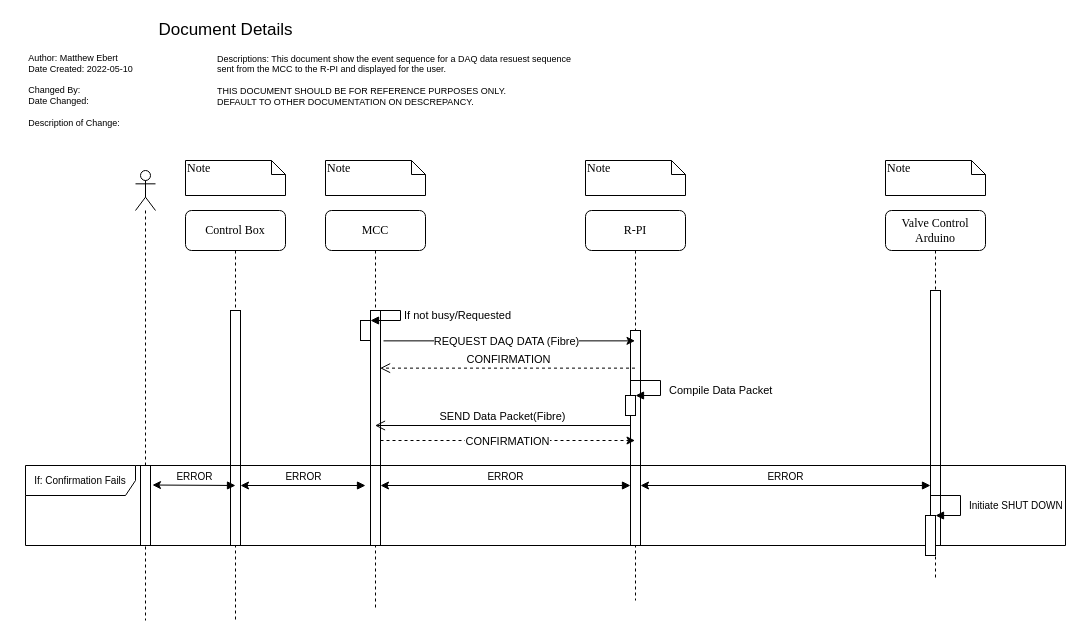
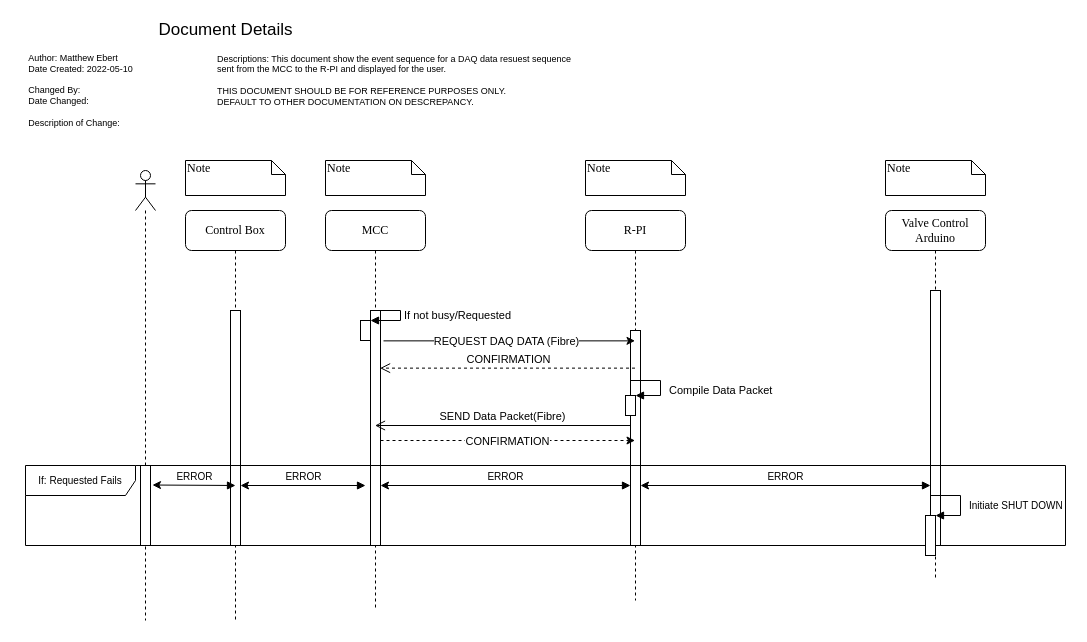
  <mxCell id="0" />
  <mxCell id="1" parent="0" />
  <mxCell id="2" value="MCC" style="shape=umlLifeline;perimeter=lifelinePerimeter;whiteSpace=wrap;html=1;container=1;collapsible=0;recursiveResize=0;outlineConnect=0;rounded=1;shadow=0;comic=0;labelBackgroundColor=none;strokeWidth=1;fontFamily=Verdana;fontSize=12;align=center;" parent="1" vertex="1"><mxGeometry x="325" y="210" width="100" height="400" as="geometry" /></mxCell>
  <mxCell id="3" value="" style="html=1;points=[];perimeter=orthogonalPerimeter;rounded=0;shadow=0;comic=0;labelBackgroundColor=none;strokeWidth=1;fontFamily=Verdana;fontSize=12;align=center;" parent="2" vertex="1"><mxGeometry x="45" y="100" width="10" height="220" as="geometry" /></mxCell>
  <mxCell id="4" value="" style="html=1;points=[];perimeter=orthogonalPerimeter;" parent="2" vertex="1"><mxGeometry x="35" y="110" width="10" height="20" as="geometry" /></mxCell>
  <mxCell id="5" value="If not busy/Requested" style="edgeStyle=orthogonalEdgeStyle;html=1;align=left;spacingLeft=2;endArrow=block;rounded=0;entryX=1;entryY=0;" parent="2" target="4" edge="1"><mxGeometry relative="1" as="geometry"><mxPoint x="45" y="100" as="sourcePoint" /><Array as="points"><mxPoint x="75" y="100" /></Array></mxGeometry></mxCell>
  <mxCell id="6" value="R-PI" style="shape=umlLifeline;perimeter=lifelinePerimeter;whiteSpace=wrap;html=1;container=1;collapsible=0;recursiveResize=0;outlineConnect=0;rounded=1;shadow=0;comic=0;labelBackgroundColor=none;strokeWidth=1;fontFamily=Verdana;fontSize=12;align=center;" parent="1" vertex="1"><mxGeometry x="585" y="210" width="100" height="390" as="geometry" /></mxCell>
  <mxCell id="7" value="" style="html=1;points=[];perimeter=orthogonalPerimeter;rounded=0;shadow=0;comic=0;labelBackgroundColor=none;strokeWidth=1;fontFamily=Verdana;fontSize=12;align=center;" parent="6" vertex="1"><mxGeometry x="45" y="120" width="10" height="190" as="geometry" /></mxCell>
  <mxCell id="8" value="" style="html=1;points=[];perimeter=orthogonalPerimeter;" parent="6" vertex="1"><mxGeometry x="40" y="185" width="10" height="20" as="geometry" /></mxCell>
  <mxCell id="9" value="Compile Data Packet" style="edgeStyle=orthogonalEdgeStyle;html=1;align=left;spacingLeft=2;endArrow=block;rounded=0;entryX=1;entryY=0;" parent="6" target="8" edge="1"><mxGeometry x="0.333" y="5" relative="1" as="geometry"><mxPoint x="45" y="150" as="sourcePoint" /><Array as="points"><mxPoint x="45" y="170" /><mxPoint x="75" y="170" /><mxPoint x="75" y="185" /></Array><mxPoint as="offset" /></mxGeometry></mxCell>
  <mxCell id="10" value="Valve Control Arduino" style="shape=umlLifeline;perimeter=lifelinePerimeter;whiteSpace=wrap;html=1;container=1;collapsible=0;recursiveResize=0;outlineConnect=0;rounded=1;shadow=0;comic=0;labelBackgroundColor=none;strokeWidth=1;fontFamily=Verdana;fontSize=12;align=center;" parent="1" vertex="1"><mxGeometry x="885" y="210" width="100" height="370" as="geometry" /></mxCell>
  <mxCell id="11" value="" style="html=1;points=[];perimeter=orthogonalPerimeter;fontSize=10;" parent="10" vertex="1"><mxGeometry x="45" y="80" width="10" height="240" as="geometry" /></mxCell>
  <mxCell id="12" value="Control Box" style="shape=umlLifeline;perimeter=lifelinePerimeter;whiteSpace=wrap;html=1;container=1;collapsible=0;recursiveResize=0;outlineConnect=0;rounded=1;shadow=0;comic=0;labelBackgroundColor=none;strokeWidth=1;fontFamily=Verdana;fontSize=12;align=center;" parent="1" vertex="1"><mxGeometry x="185" y="210" width="100" height="410" as="geometry" /></mxCell>
  <mxCell id="13" value="" style="html=1;points=[];perimeter=orthogonalPerimeter;rounded=0;shadow=0;comic=0;labelBackgroundColor=none;strokeWidth=1;fontFamily=Verdana;fontSize=12;align=center;" parent="12" vertex="1"><mxGeometry x="45" y="100" width="10" height="220" as="geometry" /></mxCell>
  <mxCell id="14" value="Note" style="shape=note;whiteSpace=wrap;html=1;size=14;verticalAlign=top;align=left;spacingTop=-6;rounded=0;shadow=0;comic=0;labelBackgroundColor=none;strokeWidth=1;fontFamily=Verdana;fontSize=12" parent="1" vertex="1"><mxGeometry x="185" y="160" width="100" height="35" as="geometry" /></mxCell>
  <mxCell id="15" value="Note" style="shape=note;whiteSpace=wrap;html=1;size=14;verticalAlign=top;align=left;spacingTop=-6;rounded=0;shadow=0;comic=0;labelBackgroundColor=none;strokeWidth=1;fontFamily=Verdana;fontSize=12" parent="1" vertex="1"><mxGeometry x="325" y="160" width="100" height="35" as="geometry" /></mxCell>
  <mxCell id="16" value="Note" style="shape=note;whiteSpace=wrap;html=1;size=14;verticalAlign=top;align=left;spacingTop=-6;rounded=0;shadow=0;comic=0;labelBackgroundColor=none;strokeWidth=1;fontFamily=Verdana;fontSize=12" parent="1" vertex="1"><mxGeometry x="585" y="160" width="100" height="35" as="geometry" /></mxCell>
  <mxCell id="17" value="Note" style="shape=note;whiteSpace=wrap;html=1;size=14;verticalAlign=top;align=left;spacingTop=-6;rounded=0;shadow=0;comic=0;labelBackgroundColor=none;strokeWidth=1;fontFamily=Verdana;fontSize=12" parent="1" vertex="1"><mxGeometry x="885" y="160" width="100" height="35" as="geometry" /></mxCell>
  <mxCell id="18" value="" style="shape=umlLifeline;participant=umlActor;perimeter=lifelinePerimeter;whiteSpace=wrap;html=1;container=1;collapsible=0;recursiveResize=0;verticalAlign=top;spacingTop=36;outlineConnect=0;" parent="1" vertex="1"><mxGeometry x="135" y="170" width="20" height="450" as="geometry" /></mxCell>
- <mxCell id="19" value="If: Confirmation Fails" style="shape=umlFrame;whiteSpace=wrap;html=1;fontSize=10;width=110;height=30;" parent="1" vertex="1"><mxGeometry x="25" y="465" width="1040" height="80" as="geometry" /></mxCell>
+ <mxCell id="19" value="If: Requested Fails" style="shape=umlFrame;whiteSpace=wrap;html=1;fontSize=10;width=110;height=30;" parent="1" vertex="1"><mxGeometry x="25" y="465" width="1040" height="80" as="geometry" /></mxCell>
  <mxCell id="20" value="" style="html=1;points=[];perimeter=orthogonalPerimeter;fontSize=10;" parent="1" vertex="1"><mxGeometry x="140" y="465" width="10" height="80" as="geometry" /></mxCell>
  <mxCell id="21" value="" style="html=1;points=[];perimeter=orthogonalPerimeter;fontSize=10;" parent="1" vertex="1"><mxGeometry x="230" y="465" width="10" height="80" as="geometry" /></mxCell>
  <mxCell id="22" value="" style="html=1;points=[];perimeter=orthogonalPerimeter;fontSize=10;" parent="1" vertex="1"><mxGeometry x="370" y="465" width="10" height="80" as="geometry" /></mxCell>
  <mxCell id="23" value="" style="html=1;points=[];perimeter=orthogonalPerimeter;fontSize=10;" parent="1" vertex="1"><mxGeometry x="630" y="465" width="10" height="80" as="geometry" /></mxCell>
  <mxCell id="24" value="" style="html=1;points=[];perimeter=orthogonalPerimeter;fontSize=10;" parent="1" vertex="1"><mxGeometry x="930" y="465" width="10" height="80" as="geometry" /></mxCell>
  <mxCell id="25" value="ERROR" style="html=1;verticalAlign=bottom;endArrow=block;rounded=0;fontSize=10;exitX=1.197;exitY=0.244;exitDx=0;exitDy=0;exitPerimeter=0;startArrow=classic;startFill=1;" parent="1" source="20" edge="1"><mxGeometry width="80" relative="1" as="geometry"><mxPoint x="155" y="485" as="sourcePoint" /><mxPoint x="235" y="485" as="targetPoint" /></mxGeometry></mxCell>
  <mxCell id="26" value="ERROR" style="html=1;verticalAlign=bottom;endArrow=block;rounded=0;fontSize=10;exitX=1.197;exitY=0.244;exitDx=0;exitDy=0;exitPerimeter=0;startArrow=classic;startFill=1;" parent="1" edge="1"><mxGeometry width="80" relative="1" as="geometry"><mxPoint x="240" y="485" as="sourcePoint" /><mxPoint x="365" y="485" as="targetPoint" /></mxGeometry></mxCell>
  <mxCell id="27" value="ERROR" style="html=1;verticalAlign=bottom;endArrow=block;rounded=0;fontSize=10;exitX=1.197;exitY=0.244;exitDx=0;exitDy=0;exitPerimeter=0;startArrow=classic;startFill=1;" parent="1" target="23" edge="1"><mxGeometry width="80" relative="1" as="geometry"><mxPoint x="380" y="485" as="sourcePoint" /><mxPoint x="463.03" y="485.48" as="targetPoint" /></mxGeometry></mxCell>
  <mxCell id="28" value="ERROR" style="html=1;verticalAlign=bottom;endArrow=block;rounded=0;fontSize=10;exitX=1.197;exitY=0.244;exitDx=0;exitDy=0;exitPerimeter=0;startArrow=classic;startFill=1;" parent="1" target="24" edge="1"><mxGeometry width="80" relative="1" as="geometry"><mxPoint x="640" y="485" as="sourcePoint" /><mxPoint x="723.03" y="485.48" as="targetPoint" /></mxGeometry></mxCell>
  <mxCell id="29" value="" style="html=1;points=[];perimeter=orthogonalPerimeter;fontSize=10;" parent="1" vertex="1"><mxGeometry x="925" y="515" width="10" height="40" as="geometry" /></mxCell>
  <mxCell id="30" value="Initiate SHUT DOWN" style="edgeStyle=orthogonalEdgeStyle;html=1;align=left;spacingLeft=2;endArrow=block;rounded=0;entryX=1;entryY=0;fontSize=10;" parent="1" target="29" edge="1"><mxGeometry x="0.066" y="5" relative="1" as="geometry"><mxPoint x="930" y="495" as="sourcePoint" /><Array as="points"><mxPoint x="960" y="495" /></Array><mxPoint as="offset" /></mxGeometry></mxCell>
  <mxCell id="31" value="" style="endArrow=classic;html=1;rounded=0;exitX=1.3;exitY=0.138;exitDx=0;exitDy=0;exitPerimeter=0;" parent="1" source="3" target="6" edge="1"><mxGeometry width="50" height="50" relative="1" as="geometry"><mxPoint x="465" y="370" as="sourcePoint" /><mxPoint x="515" y="320" as="targetPoint" /></mxGeometry></mxCell>
  <mxCell id="32" value="REQUEST DAQ DATA (Fibre)" style="edgeLabel;html=1;align=center;verticalAlign=middle;resizable=0;points=[];" parent="31" vertex="1" connectable="0"><mxGeometry x="-0.246" relative="1" as="geometry"><mxPoint x="27" as="offset" /></mxGeometry></mxCell>
  <mxCell id="33" value="CONFIRMATION" style="html=1;verticalAlign=bottom;endArrow=open;dashed=1;endSize=8;rounded=0;entryX=0.957;entryY=0.262;entryDx=0;entryDy=0;entryPerimeter=0;" parent="1" source="6" target="3" edge="1"><mxGeometry relative="1" as="geometry"><mxPoint x="595" y="360" as="sourcePoint" /><mxPoint x="515" y="360" as="targetPoint" /></mxGeometry></mxCell>
  <mxCell id="34" value="SEND Data Packet(Fibre)" style="html=1;verticalAlign=bottom;endArrow=open;endSize=8;rounded=0;" parent="1" source="7" target="2" edge="1"><mxGeometry relative="1" as="geometry"><mxPoint x="545" y="420" as="sourcePoint" /><mxPoint x="465" y="420" as="targetPoint" /></mxGeometry></mxCell>
  <mxCell id="35" value="&lt;font style=&quot;font-size: 17px&quot;&gt;Document Details&lt;/font&gt;" style="text;html=1;align=center;verticalAlign=middle;resizable=0;points=[];autosize=1;strokeColor=none;fillColor=none;fontSize=9;" parent="1" vertex="1"><mxGeometry x="150" y="20" width="150" height="20" as="geometry" /></mxCell>
  <mxCell id="36" value="&lt;div style=&quot;text-align: left&quot;&gt;&lt;span&gt;Author: Matthew Ebert&lt;/span&gt;&lt;/div&gt;&lt;div style=&quot;text-align: left&quot;&gt;&lt;span&gt;Date Created: 2022-05-10&lt;/span&gt;&lt;/div&gt;&lt;div style=&quot;text-align: left&quot;&gt;&lt;span&gt;&lt;br&gt;&lt;/span&gt;&lt;/div&gt;&lt;div style=&quot;text-align: left&quot;&gt;&lt;span&gt;Changed By:&lt;/span&gt;&lt;/div&gt;&lt;div style=&quot;text-align: left&quot;&gt;&lt;span&gt;Date Changed:&amp;nbsp;&lt;/span&gt;&lt;/div&gt;&lt;div style=&quot;text-align: left&quot;&gt;&lt;span&gt;&lt;br&gt;&lt;/span&gt;&lt;/div&gt;&lt;div style=&quot;text-align: left&quot;&gt;&lt;span&gt;Description of Change:&amp;nbsp;&lt;/span&gt;&lt;/div&gt;" style="text;html=1;align=center;verticalAlign=middle;resizable=0;points=[];autosize=1;strokeColor=none;fillColor=none;fontSize=9;" parent="1" vertex="1"><mxGeometry x="20" width="120" height="80" as="geometry" y="50" /></mxCell>
  <mxCell id="37" value="Descriptions: This document show the event sequence for a DAQ data resuest sequence &lt;br&gt;sent from the MCC to the R-PI and displayed for the user.&lt;br&gt;&lt;br&gt;THIS DOCUMENT SHOULD BE FOR REFERENCE PURPOSES ONLY.&lt;br&gt;DEFAULT TO OTHER DOCUMENTATION ON DESCREPANCY." style="text;html=1;align=left;verticalAlign=middle;resizable=0;points=[];autosize=1;strokeColor=none;fillColor=none;fontSize=9;" parent="1" vertex="1"><mxGeometry x="215" width="370" height="60" as="geometry" y="50" /></mxCell>
  <mxCell id="38" value="" style="endArrow=classic;html=1;rounded=0;dashed=1;" parent="1" source="3" target="6" edge="1"><mxGeometry width="50" height="50" relative="1" as="geometry"><mxPoint x="555" y="280" as="sourcePoint" /><mxPoint x="605" y="230" as="targetPoint" /><Array as="points"><mxPoint x="605" y="440" /></Array></mxGeometry></mxCell>
  <mxCell id="39" value="CONFIRMATION" style="edgeLabel;html=1;align=center;verticalAlign=middle;resizable=0;points=[];" parent="38" vertex="1" connectable="0"><mxGeometry x="-0.007" relative="1" as="geometry"><mxPoint as="offset" /></mxGeometry></mxCell>
